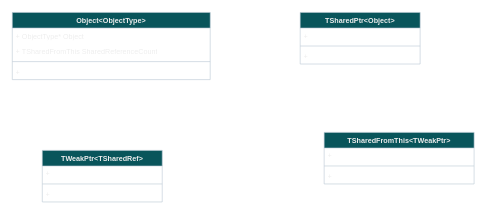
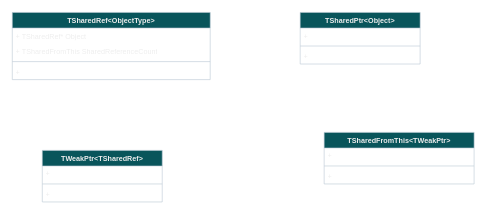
  <mxCell id="0" />
  <mxCell id="1" parent="0" />
- <mxCell id="2" value="Object&amp;lt;ObjectType&amp;gt;" style="swimlane;fontStyle=1;align=center;verticalAlign=top;childLayout=stackLayout;horizontal=1;startSize=26;horizontalStack=0;resizeParent=1;resizeParentMax=0;resizeLast=0;collapsible=1;marginBottom=0;whiteSpace=wrap;html=1;labelBackgroundColor=none;fillColor=#09555B;strokeColor=#BAC8D3;fontColor=#EEEEEE;" vertex="1" parent="1"><mxGeometry x="20" y="20" width="330" height="112" as="geometry" /></mxCell>
- <mxCell id="3" value="+ ObjectType* Object" style="text;strokeColor=none;fillColor=none;align=left;verticalAlign=top;spacingLeft=4;spacingRight=4;overflow=hidden;rotatable=0;points=[[0,0.5],[1,0.5]];portConstraint=eastwest;whiteSpace=wrap;html=1;labelBackgroundColor=none;fontColor=#EEEEEE;" vertex="1" parent="2"><mxGeometry y="26" width="330" height="26" as="geometry" /></mxCell>
+ <mxCell id="2" value="TSharedRef&amp;lt;ObjectType&amp;gt;" style="swimlane;fontStyle=1;align=center;verticalAlign=top;childLayout=stackLayout;horizontal=1;startSize=26;horizontalStack=0;resizeParent=1;resizeParentMax=0;resizeLast=0;collapsible=1;marginBottom=0;whiteSpace=wrap;html=1;labelBackgroundColor=none;fillColor=#09555B;strokeColor=#BAC8D3;fontColor=#EEEEEE;" vertex="1" parent="1"><mxGeometry x="20" y="20" width="330" height="112" as="geometry" /></mxCell>
+ <mxCell id="3" value="+ TSharedRef* Object" style="text;strokeColor=none;fillColor=none;align=left;verticalAlign=top;spacingLeft=4;spacingRight=4;overflow=hidden;rotatable=0;points=[[0,0.5],[1,0.5]];portConstraint=eastwest;whiteSpace=wrap;html=1;labelBackgroundColor=none;fontColor=#EEEEEE;" vertex="1" parent="2"><mxGeometry y="26" width="330" height="26" as="geometry" /></mxCell>
  <mxCell id="4" value="+&amp;nbsp;&lt;span style=&quot;white-space: normal;&quot;&gt;&lt;span style=&quot;background-color: initial;&quot;&gt;TSharedFromThis SharedReferenceCount&lt;/span&gt;&lt;/span&gt;" style="text;strokeColor=none;fillColor=none;align=left;verticalAlign=top;spacingLeft=4;spacingRight=4;overflow=hidden;rotatable=0;points=[[0,0.5],[1,0.5]];portConstraint=eastwest;whiteSpace=wrap;html=1;labelBackgroundColor=none;fontColor=#EEEEEE;" vertex="1" parent="2"><mxGeometry y="52" width="330" height="26" as="geometry" /></mxCell>
  <mxCell id="5" value="" style="line;strokeWidth=1;fillColor=none;align=left;verticalAlign=middle;spacingTop=-1;spacingLeft=3;spacingRight=3;rotatable=0;labelPosition=right;points=[];portConstraint=eastwest;strokeColor=#BAC8D3;labelBackgroundColor=none;fontColor=#EEEEEE;" vertex="1" parent="2"><mxGeometry y="78" width="330" height="8" as="geometry" /></mxCell>
  <mxCell id="6" value="+&amp;nbsp;" style="text;strokeColor=none;fillColor=none;align=left;verticalAlign=top;spacingLeft=4;spacingRight=4;overflow=hidden;rotatable=0;points=[[0,0.5],[1,0.5]];portConstraint=eastwest;whiteSpace=wrap;html=1;labelBackgroundColor=none;fontColor=#EEEEEE;" vertex="1" parent="2"><mxGeometry y="86" width="330" height="26" as="geometry" /></mxCell>
  <mxCell id="7" value="TWeakPtr&amp;lt;TSharedRef&amp;gt;" style="swimlane;fontStyle=1;align=center;verticalAlign=top;childLayout=stackLayout;horizontal=1;startSize=26;horizontalStack=0;resizeParent=1;resizeParentMax=0;resizeLast=0;collapsible=1;marginBottom=0;whiteSpace=wrap;html=1;labelBackgroundColor=none;fillColor=#09555B;strokeColor=#BAC8D3;fontColor=#EEEEEE;" vertex="1" parent="1"><mxGeometry x="70" y="250" width="200" height="86" as="geometry" /></mxCell>
  <mxCell id="8" value="+&amp;nbsp;" style="text;strokeColor=none;fillColor=none;align=left;verticalAlign=top;spacingLeft=4;spacingRight=4;overflow=hidden;rotatable=0;points=[[0,0.5],[1,0.5]];portConstraint=eastwest;whiteSpace=wrap;html=1;labelBackgroundColor=none;fontColor=#EEEEEE;" vertex="1" parent="7"><mxGeometry y="26" width="200" height="26" as="geometry" /></mxCell>
  <mxCell id="9" value="" style="line;strokeWidth=1;fillColor=none;align=left;verticalAlign=middle;spacingTop=-1;spacingLeft=3;spacingRight=3;rotatable=0;labelPosition=right;points=[];portConstraint=eastwest;strokeColor=#BAC8D3;labelBackgroundColor=none;fontColor=#EEEEEE;" vertex="1" parent="7"><mxGeometry y="52" width="200" height="8" as="geometry" /></mxCell>
  <mxCell id="10" value="+&amp;nbsp;" style="text;strokeColor=none;fillColor=none;align=left;verticalAlign=top;spacingLeft=4;spacingRight=4;overflow=hidden;rotatable=0;points=[[0,0.5],[1,0.5]];portConstraint=eastwest;whiteSpace=wrap;html=1;labelBackgroundColor=none;fontColor=#EEEEEE;" vertex="1" parent="7"><mxGeometry y="60" width="200" height="26" as="geometry" /></mxCell>
  <mxCell id="11" value="TSharedFromThis&amp;lt;TWeakPtr&amp;gt;" style="swimlane;fontStyle=1;align=center;verticalAlign=top;childLayout=stackLayout;horizontal=1;startSize=26;horizontalStack=0;resizeParent=1;resizeParentMax=0;resizeLast=0;collapsible=1;marginBottom=0;whiteSpace=wrap;html=1;labelBackgroundColor=none;fillColor=#09555B;strokeColor=#BAC8D3;fontColor=#EEEEEE;" vertex="1" parent="1"><mxGeometry x="540" y="220" width="250" height="86" as="geometry" /></mxCell>
  <mxCell id="12" value="+&amp;nbsp;" style="text;strokeColor=none;fillColor=none;align=left;verticalAlign=top;spacingLeft=4;spacingRight=4;overflow=hidden;rotatable=0;points=[[0,0.5],[1,0.5]];portConstraint=eastwest;whiteSpace=wrap;html=1;labelBackgroundColor=none;fontColor=#EEEEEE;" vertex="1" parent="11"><mxGeometry y="26" width="250" height="26" as="geometry" /></mxCell>
  <mxCell id="13" value="" style="line;strokeWidth=1;fillColor=none;align=left;verticalAlign=middle;spacingTop=-1;spacingLeft=3;spacingRight=3;rotatable=0;labelPosition=right;points=[];portConstraint=eastwest;strokeColor=#BAC8D3;labelBackgroundColor=none;fontColor=#EEEEEE;" vertex="1" parent="11"><mxGeometry y="52" width="250" height="8" as="geometry" /></mxCell>
  <mxCell id="14" value="+&amp;nbsp;" style="text;strokeColor=none;fillColor=none;align=left;verticalAlign=top;spacingLeft=4;spacingRight=4;overflow=hidden;rotatable=0;points=[[0,0.5],[1,0.5]];portConstraint=eastwest;whiteSpace=wrap;html=1;labelBackgroundColor=none;fontColor=#EEEEEE;" vertex="1" parent="11"><mxGeometry y="60" width="250" height="26" as="geometry" /></mxCell>
  <mxCell id="15" value="TSharedPtr&amp;lt;Object&amp;gt;" style="swimlane;fontStyle=1;align=center;verticalAlign=top;childLayout=stackLayout;horizontal=1;startSize=26;horizontalStack=0;resizeParent=1;resizeParentMax=0;resizeLast=0;collapsible=1;marginBottom=0;whiteSpace=wrap;html=1;labelBackgroundColor=none;fillColor=#09555B;strokeColor=#BAC8D3;fontColor=#EEEEEE;" vertex="1" parent="1"><mxGeometry x="500" y="20" width="200" height="86" as="geometry" /></mxCell>
  <mxCell id="16" value="+&amp;nbsp;" style="text;strokeColor=none;fillColor=none;align=left;verticalAlign=top;spacingLeft=4;spacingRight=4;overflow=hidden;rotatable=0;points=[[0,0.5],[1,0.5]];portConstraint=eastwest;whiteSpace=wrap;html=1;labelBackgroundColor=none;fontColor=#EEEEEE;" vertex="1" parent="15"><mxGeometry y="26" width="200" height="26" as="geometry" /></mxCell>
  <mxCell id="17" value="" style="line;strokeWidth=1;fillColor=none;align=left;verticalAlign=middle;spacingTop=-1;spacingLeft=3;spacingRight=3;rotatable=0;labelPosition=right;points=[];portConstraint=eastwest;strokeColor=#BAC8D3;labelBackgroundColor=none;fontColor=#EEEEEE;" vertex="1" parent="15"><mxGeometry y="52" width="200" height="8" as="geometry" /></mxCell>
  <mxCell id="18" value="+&amp;nbsp;" style="text;strokeColor=none;fillColor=none;align=left;verticalAlign=top;spacingLeft=4;spacingRight=4;overflow=hidden;rotatable=0;points=[[0,0.5],[1,0.5]];portConstraint=eastwest;whiteSpace=wrap;html=1;labelBackgroundColor=none;fontColor=#EEEEEE;" vertex="1" parent="15"><mxGeometry y="60" width="200" height="26" as="geometry" /></mxCell>
